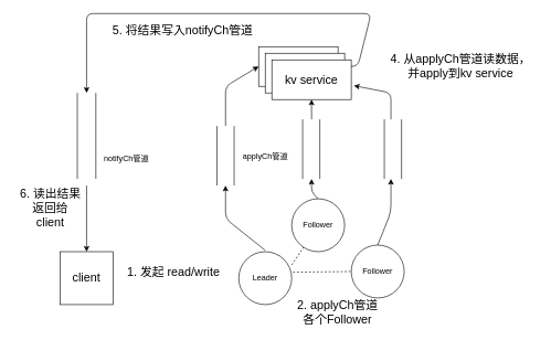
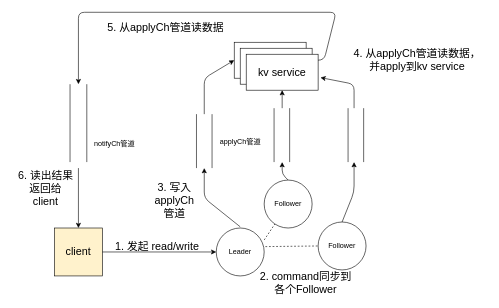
  <mxCell id="0" />
  <mxCell id="1" parent="0" />
  <mxCell id="2" value="Follower" style="ellipse;whiteSpace=wrap;html=1;aspect=fixed;" parent="1" vertex="1"><mxGeometry x="440" y="300" width="80" height="80" as="geometry" /></mxCell>
  <mxCell id="3" value="Leader" style="ellipse;whiteSpace=wrap;html=1;aspect=fixed;" parent="1" vertex="1"><mxGeometry x="360" y="380" width="80" height="80" as="geometry" /></mxCell>
  <mxCell id="4" value="Follower" style="ellipse;whiteSpace=wrap;html=1;aspect=fixed;" parent="1" vertex="1"><mxGeometry x="530" y="370" width="80" height="80" as="geometry" /></mxCell>
- <mxCell id="5" value="&lt;font style=&quot;font-size: 18px&quot;&gt;client&lt;/font&gt;" style="whiteSpace=wrap;html=1;aspect=fixed;" parent="1" vertex="1"><mxGeometry x="90" y="380" width="80" height="80" as="geometry" /></mxCell>
+ <mxCell id="5" value="&lt;font style=&quot;font-size: 18px&quot;&gt;client&lt;/font&gt;" style="whiteSpace=wrap;html=1;aspect=fixed;fillColor=#fff2cc;" parent="1" vertex="1"><mxGeometry x="90" y="380" width="80" height="80" as="geometry" /></mxCell>
  <mxCell id="6" value="&lt;font style=&quot;font-size: 18px&quot;&gt;kv service&lt;/font&gt;" style="rounded=0;whiteSpace=wrap;html=1;" parent="1" vertex="1"><mxGeometry x="390" y="70" width="120" height="60" as="geometry" /></mxCell>
+ <mxCell id="7" value="" style="endArrow=classic;html=1;entryX=0;entryY=0.5;entryDx=0;entryDy=0;exitX=1;exitY=0.5;exitDx=0;exitDy=0;" parent="1" source="5" target="3" edge="1"><mxGeometry width="50" height="50" relative="1" as="geometry"><mxPoint x="170" y="450" as="sourcePoint" /><mxPoint x="220" y="400" as="targetPoint" /></mxGeometry></mxCell>
  <mxCell id="8" value="&lt;font style=&quot;font-size: 18px&quot;&gt;1. 发起 read/write&lt;/font&gt;" style="text;html=1;align=center;verticalAlign=middle;resizable=0;points=[];autosize=1;" parent="1" vertex="1"><mxGeometry x="181" y="402" width="160" height="20" as="geometry" /></mxCell>
  <mxCell id="9" value="" style="shape=link;html=1;width=26;" parent="1" edge="1"><mxGeometry width="50" height="50" relative="1" as="geometry"><mxPoint x="340" y="280" as="sourcePoint" /><mxPoint x="340" y="190" as="targetPoint" /></mxGeometry></mxCell>
  <mxCell id="10" value="" style="shape=link;html=1;width=28;" parent="1" edge="1"><mxGeometry width="50" height="50" relative="1" as="geometry"><mxPoint x="130" y="270" as="sourcePoint" /><mxPoint x="130" y="140" as="targetPoint" /><Array as="points" /></mxGeometry></mxCell>
  <mxCell id="11" value="" style="endArrow=classic;html=1;" parent="1" edge="1"><mxGeometry width="50" height="50" relative="1" as="geometry"><mxPoint x="400" y="378" as="sourcePoint" /><mxPoint x="340" y="280" as="targetPoint" /><Array as="points"><mxPoint x="340" y="330" /></Array></mxGeometry></mxCell>
  <mxCell id="12" value="" style="endArrow=classic;html=1;entryX=0;entryY=0.5;entryDx=0;entryDy=0;" parent="1" target="6" edge="1"><mxGeometry width="50" height="50" relative="1" as="geometry"><mxPoint x="340" y="190" as="sourcePoint" /><mxPoint x="350" y="120" as="targetPoint" /><Array as="points"><mxPoint x="340" y="130" /></Array></mxGeometry></mxCell>
  <mxCell id="13" value="" style="endArrow=classic;html=1;exitX=1;exitY=0.5;exitDx=0;exitDy=0;" parent="1" source="6" edge="1"><mxGeometry width="50" height="50" relative="1" as="geometry"><mxPoint x="510" y="130" as="sourcePoint" /><mxPoint x="130" y="140" as="targetPoint" /><Array as="points"><mxPoint x="540" y="100" /><mxPoint x="560" y="20" /><mxPoint x="130" y="20" /></Array></mxGeometry></mxCell>
  <mxCell id="14" value="" style="endArrow=classic;html=1;entryX=0.5;entryY=0;entryDx=0;entryDy=0;" parent="1" target="5" edge="1"><mxGeometry width="50" height="50" relative="1" as="geometry"><mxPoint x="130" y="280" as="sourcePoint" /><mxPoint x="170" y="280" as="targetPoint" /></mxGeometry></mxCell>
  <mxCell id="15" value="" style="endArrow=none;dashed=1;html=1;exitX=1;exitY=0.25;exitDx=0;exitDy=0;exitPerimeter=0;" parent="1" source="3" target="2" edge="1"><mxGeometry width="50" height="50" relative="1" as="geometry"><mxPoint x="590" y="320" as="sourcePoint" /><mxPoint x="640" y="270" as="targetPoint" /></mxGeometry></mxCell>
  <mxCell id="16" value="" style="endArrow=none;dashed=1;html=1;exitX=1.025;exitY=0.388;exitDx=0;exitDy=0;exitPerimeter=0;entryX=0;entryY=0.5;entryDx=0;entryDy=0;" parent="1" source="3" edge="1" target="4"><mxGeometry width="50" height="50" relative="1" as="geometry"><mxPoint x="590" y="320" as="sourcePoint" /><mxPoint x="550" y="410" as="targetPoint" /></mxGeometry></mxCell>
- <mxCell id="17" value="&lt;font style=&quot;font-size: 18px&quot;&gt;2. applyCh管道&lt;br&gt;各个Follower&lt;/font&gt;" style="text;html=1;align=center;verticalAlign=middle;resizable=0;points=[];autosize=1;" parent="1" vertex="1"><mxGeometry x="424" y="452" width="170" height="40" as="geometry" /></mxCell>
+ <mxCell id="17" value="&lt;font style=&quot;font-size: 18px&quot;&gt;2. command同步到&lt;br&gt;各个Follower&lt;/font&gt;" style="text;html=1;align=center;verticalAlign=middle;resizable=0;points=[];autosize=1;" parent="1" vertex="1"><mxGeometry x="424" y="452" width="170" height="40" as="geometry" /></mxCell>
  <mxCell id="18" value="applyCh管道" style="text;html=1;align=center;verticalAlign=middle;resizable=0;points=[];autosize=1;" parent="1" vertex="1"><mxGeometry x="360" y="226" width="80" height="20" as="geometry" /></mxCell>
  <mxCell id="19" value="notifyCh管道" style="text;html=1;align=center;verticalAlign=middle;resizable=0;points=[];autosize=1;" parent="1" vertex="1"><mxGeometry x="150" y="230" width="80" height="20" as="geometry" /></mxCell>
+ <mxCell id="20" value="&lt;font style=&quot;font-size: 18px&quot;&gt;3. 写入&lt;br&gt;applyCh&lt;br&gt;管道&lt;/font&gt;" style="text;html=1;align=center;verticalAlign=middle;resizable=0;points=[];autosize=1;" parent="1" vertex="1"><mxGeometry x="250" y="310" width="80" height="50" as="geometry" /></mxCell>
  <mxCell id="21" value="&lt;font style=&quot;font-size: 18px&quot;&gt;4. 从applyCh管道读数据，&lt;br&gt;并apply到kv service&lt;/font&gt;" style="text;html=1;align=center;verticalAlign=middle;resizable=0;points=[];autosize=1;" parent="1" vertex="1"><mxGeometry x="580" y="80" width="230" height="40" as="geometry" /></mxCell>
- <mxCell id="22" value="&lt;font style=&quot;font-size: 18px&quot;&gt;5. 将结果写入notifyCh管道&lt;/font&gt;" style="text;html=1;align=center;verticalAlign=middle;resizable=0;points=[];autosize=1;" parent="1" vertex="1"><mxGeometry x="160" y="35" width="230" height="20" as="geometry" /></mxCell>
+ <mxCell id="22" value="&lt;font style=&quot;font-size: 18px&quot;&gt;5. 从applyCh管道读数据&lt;/font&gt;" style="text;html=1;align=center;verticalAlign=middle;resizable=0;points=[];autosize=1;" parent="1" vertex="1"><mxGeometry x="160" y="35" width="230" height="20" as="geometry" /></mxCell>
  <mxCell id="23" value="&lt;font style=&quot;font-size: 18px&quot;&gt;6. 读出结果&lt;br&gt;返回给&lt;br&gt;client&lt;/font&gt;" style="text;html=1;align=center;verticalAlign=middle;resizable=0;points=[];autosize=1;" parent="1" vertex="1"><mxGeometry x="20" y="290" width="110" height="50" as="geometry" /></mxCell>
  <mxCell id="24" value="&lt;font style=&quot;font-size: 18px&quot;&gt;kv service&lt;/font&gt;" style="rounded=0;whiteSpace=wrap;html=1;" vertex="1" parent="1"><mxGeometry x="400" y="80" width="120" height="60" as="geometry" /></mxCell>
  <mxCell id="25" value="&lt;font style=&quot;font-size: 18px&quot;&gt;kv service&lt;/font&gt;" style="rounded=0;whiteSpace=wrap;html=1;" vertex="1" parent="1"><mxGeometry x="410" y="90" width="120" height="60" as="geometry" /></mxCell>
  <mxCell id="26" value="" style="shape=link;html=1;width=26;" edge="1" parent="1"><mxGeometry width="50" height="50" relative="1" as="geometry"><mxPoint x="469.5" y="270" as="sourcePoint" /><mxPoint x="469.5" y="180" as="targetPoint" /></mxGeometry></mxCell>
  <mxCell id="27" value="" style="shape=link;html=1;width=26;" edge="1" parent="1"><mxGeometry width="50" height="50" relative="1" as="geometry"><mxPoint x="593" y="270" as="sourcePoint" /><mxPoint x="593" y="180" as="targetPoint" /></mxGeometry></mxCell>
  <mxCell id="28" value="" style="endArrow=classic;html=1;exitX=0.5;exitY=0;exitDx=0;exitDy=0;" edge="1" parent="1" source="2"><mxGeometry width="50" height="50" relative="1" as="geometry"><mxPoint x="590" y="250" as="sourcePoint" /><mxPoint x="470" y="270" as="targetPoint" /><Array as="points"><mxPoint x="470" y="290" /></Array></mxGeometry></mxCell>
  <mxCell id="29" value="" style="endArrow=classic;html=1;exitX=0.5;exitY=0;exitDx=0;exitDy=0;" edge="1" parent="1" source="4"><mxGeometry width="50" height="50" relative="1" as="geometry"><mxPoint x="590" y="250" as="sourcePoint" /><mxPoint x="590" y="270" as="targetPoint" /><Array as="points"><mxPoint x="590" y="320" /></Array></mxGeometry></mxCell>
  <mxCell id="30" value="" style="endArrow=classic;html=1;entryX=0.5;entryY=1;entryDx=0;entryDy=0;" edge="1" parent="1" target="25"><mxGeometry width="50" height="50" relative="1" as="geometry"><mxPoint x="470" y="180" as="sourcePoint" /><mxPoint x="640" y="200" as="targetPoint" /></mxGeometry></mxCell>
  <mxCell id="31" value="" style="endArrow=classic;html=1;entryX=1.033;entryY=0.65;entryDx=0;entryDy=0;entryPerimeter=0;" edge="1" parent="1" target="25"><mxGeometry width="50" height="50" relative="1" as="geometry"><mxPoint x="590" y="180" as="sourcePoint" /><mxPoint x="640" y="200" as="targetPoint" /><Array as="points"><mxPoint x="590" y="140" /></Array></mxGeometry></mxCell>
